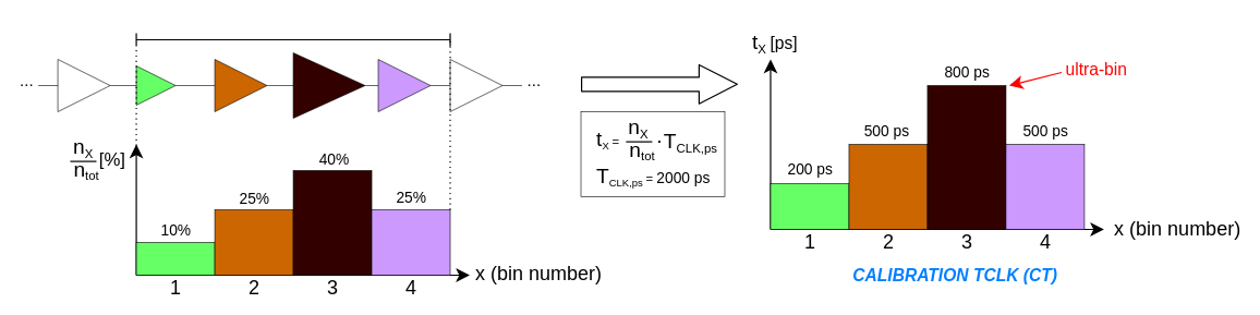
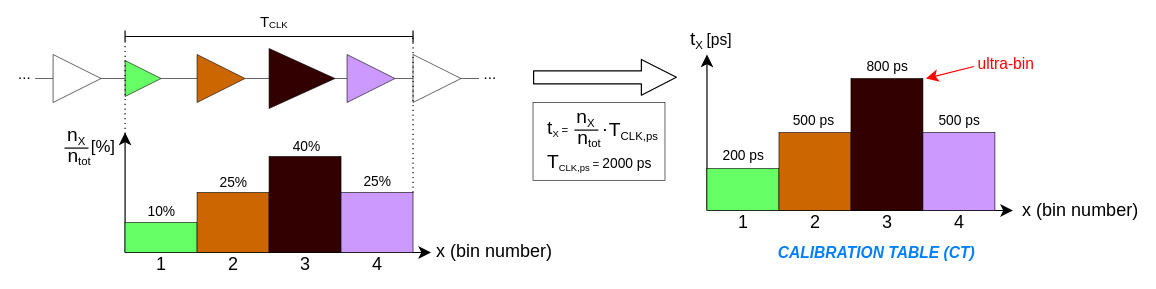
  <mxCell id="0" />
  <mxCell id="1" parent="0" />
  <mxCell id="2" value="" style="triangle;whiteSpace=wrap;html=1;strokeColor=#000000;" parent="1" vertex="1"><mxGeometry x="88" y="90" width="80" height="80" as="geometry" /></mxCell>
  <mxCell id="3" value="" style="triangle;whiteSpace=wrap;html=1;strokeColor=#000000;fillColor=#66FF66;" parent="1" vertex="1"><mxGeometry x="208" y="100" width="60" height="60" as="geometry" /></mxCell>
  <mxCell id="4" value="" style="triangle;whiteSpace=wrap;html=1;fillColor=#CC6600;strokeColor=#000000;" parent="1" vertex="1"><mxGeometry x="328" y="90" width="80" height="80" as="geometry" /></mxCell>
  <mxCell id="5" value="" style="triangle;whiteSpace=wrap;html=1;fillColor=#330000;strokeColor=#000000;" parent="1" vertex="1"><mxGeometry x="448" y="80" width="110" height="100" as="geometry" /></mxCell>
  <mxCell id="6" value="" style="triangle;whiteSpace=wrap;html=1;fillColor=#CC99FF;strokeColor=#000000;" parent="1" vertex="1"><mxGeometry x="578" y="90" width="80" height="80" as="geometry" /></mxCell>
  <mxCell id="7" value="" style="triangle;whiteSpace=wrap;html=1;strokeColor=#000000;" parent="1" vertex="1"><mxGeometry x="688" y="90" width="80" height="80" as="geometry" /></mxCell>
  <mxCell id="8" value="" style="endArrow=none;html=1;strokeWidth=2;" parent="1" edge="1"><mxGeometry width="50" height="50" relative="1" as="geometry"><mxPoint x="208" y="60" as="sourcePoint" /><mxPoint x="688" y="60" as="targetPoint" /></mxGeometry></mxCell>
  <mxCell id="9" value="" style="endArrow=none;html=1;strokeWidth=2;" parent="1" edge="1"><mxGeometry width="50" height="50" relative="1" as="geometry"><mxPoint x="208" y="70" as="sourcePoint" /><mxPoint x="208" y="50" as="targetPoint" /></mxGeometry></mxCell>
  <mxCell id="10" value="" style="endArrow=none;html=1;strokeWidth=2;" parent="1" edge="1"><mxGeometry width="50" height="50" relative="1" as="geometry"><mxPoint x="688" y="70" as="sourcePoint" /><mxPoint x="688" y="50" as="targetPoint" /></mxGeometry></mxCell>
  <mxCell id="11" value="" style="endArrow=none;html=1;exitX=1;exitY=0.5;exitDx=0;exitDy=0;entryX=0;entryY=0.5;entryDx=0;entryDy=0;strokeColor=#000000;" parent="1" source="2" target="3" edge="1"><mxGeometry width="50" height="50" relative="1" as="geometry"><mxPoint x="198" y="90" as="sourcePoint" /><mxPoint x="198" y="70" as="targetPoint" /></mxGeometry></mxCell>
  <mxCell id="12" value="" style="endArrow=none;html=1;exitX=1;exitY=0.5;exitDx=0;exitDy=0;entryX=0;entryY=0.5;entryDx=0;entryDy=0;strokeColor=#000000;" parent="1" source="3" edge="1"><mxGeometry width="50" height="50" relative="1" as="geometry"><mxPoint x="288" y="130" as="sourcePoint" /><mxPoint x="328" y="130" as="targetPoint" /></mxGeometry></mxCell>
  <mxCell id="13" value="" style="endArrow=none;html=1;exitX=1;exitY=0.5;exitDx=0;exitDy=0;entryX=0;entryY=0.5;entryDx=0;entryDy=0;strokeColor=#000000;" parent="1" edge="1"><mxGeometry width="50" height="50" relative="1" as="geometry"><mxPoint x="408" y="130" as="sourcePoint" /><mxPoint x="448" y="130" as="targetPoint" /></mxGeometry></mxCell>
  <mxCell id="14" value="" style="endArrow=none;html=1;exitX=1;exitY=0.5;exitDx=0;exitDy=0;strokeColor=#000000;" parent="1" source="5" edge="1"><mxGeometry width="50" height="50" relative="1" as="geometry"><mxPoint x="568" y="130" as="sourcePoint" /><mxPoint x="578" y="130" as="targetPoint" /></mxGeometry></mxCell>
  <mxCell id="15" value="" style="endArrow=none;html=1;entryX=0;entryY=0.5;entryDx=0;entryDy=0;strokeColor=#000000;" parent="1" edge="1"><mxGeometry width="50" height="50" relative="1" as="geometry"><mxPoint x="658" y="130" as="sourcePoint" /><mxPoint x="688" y="130" as="targetPoint" /></mxGeometry></mxCell>
+ <mxCell id="16" value="&lt;font color=&quot;#000000&quot;&gt;&lt;font style=&quot;font-size: 25px&quot;&gt;T&lt;/font&gt;&lt;sub&gt;&lt;font style=&quot;font-size: 16px&quot;&gt;CLK&lt;/font&gt;&lt;/sub&gt;&lt;/font&gt;" style="text;html=1;resizable=0;autosize=1;align=center;verticalAlign=middle;points=[];fillColor=none;strokeColor=none;rounded=0;" parent="1" vertex="1"><mxGeometry x="426" y="20" width="60" height="30" as="geometry" /></mxCell>
  <mxCell id="17" value="" style="endArrow=none;html=1;fontSize=16;entryX=0;entryY=0.5;entryDx=0;entryDy=0;strokeColor=#000000;" parent="1" target="2" edge="1"><mxGeometry width="50" height="50" relative="1" as="geometry"><mxPoint x="58" y="130" as="sourcePoint" /><mxPoint x="348" y="270" as="targetPoint" /></mxGeometry></mxCell>
  <mxCell id="18" value="" style="endArrow=none;html=1;fontSize=16;entryX=0;entryY=0.5;entryDx=0;entryDy=0;strokeColor=#000000;" parent="1" edge="1"><mxGeometry width="50" height="50" relative="1" as="geometry"><mxPoint x="768" y="130" as="sourcePoint" /><mxPoint x="798" y="130" as="targetPoint" /></mxGeometry></mxCell>
  <mxCell id="19" value="&lt;font style=&quot;font-size: 25px&quot; color=&quot;#000000&quot;&gt;...&lt;/font&gt;" style="text;html=1;resizable=0;autosize=1;align=center;verticalAlign=middle;points=[];fillColor=none;strokeColor=none;rounded=0;fontSize=16;" parent="1" vertex="1"><mxGeometry x="20" y="107" width="40" height="30" as="geometry" /></mxCell>
  <mxCell id="20" value="&lt;font style=&quot;font-size: 25px&quot; color=&quot;#000000&quot;&gt;...&lt;/font&gt;" style="text;html=1;resizable=0;autosize=1;align=center;verticalAlign=middle;points=[];fillColor=none;strokeColor=none;rounded=0;fontSize=16;" parent="1" vertex="1"><mxGeometry x="796" y="107" width="40" height="30" as="geometry" /></mxCell>
  <mxCell id="21" value="" style="endArrow=classic;html=1;fontSize=25;endFill=1;endSize=15;strokeWidth=2;" parent="1" edge="1"><mxGeometry width="50" height="50" relative="1" as="geometry"><mxPoint x="208" y="420" as="sourcePoint" /><mxPoint x="208" y="220" as="targetPoint" /></mxGeometry></mxCell>
  <mxCell id="22" value="" style="endArrow=classic;html=1;fontSize=25;endFill=1;endSize=15;strokeWidth=2;" parent="1" edge="1"><mxGeometry width="50" height="50" relative="1" as="geometry"><mxPoint x="208" y="420" as="sourcePoint" /><mxPoint x="718" y="420" as="targetPoint" /></mxGeometry></mxCell>
  <mxCell id="23" value="&lt;font color=&quot;#000000&quot;&gt;&lt;font style=&quot;font-size: 32px&quot;&gt;n&lt;/font&gt;&lt;sub&gt;&lt;font style=&quot;font-size: 19px&quot;&gt;X&amp;nbsp;&lt;/font&gt;&lt;/sub&gt;&lt;/font&gt;" style="text;html=1;resizable=0;autosize=1;align=center;verticalAlign=middle;points=[];fillColor=none;strokeColor=none;rounded=0;fontSize=25;rotation=0;" parent="1" vertex="1"><mxGeometry x="104" y="200" width="50" height="50" as="geometry" /></mxCell>
  <mxCell id="24" value="&lt;font style=&quot;font-size: 30px&quot; color=&quot;#000000&quot;&gt;x (bin number)&lt;/font&gt;" style="text;html=1;resizable=0;autosize=1;align=center;verticalAlign=middle;points=[];fillColor=none;strokeColor=none;rounded=0;fontSize=25;rotation=0;" parent="1" vertex="1"><mxGeometry x="718" y="397" width="210" height="40" as="geometry" /></mxCell>
  <mxCell id="25" value="" style="rounded=0;whiteSpace=wrap;html=1;fontSize=30;direction=south;fillColor=#66FF66;" parent="1" vertex="1"><mxGeometry x="208" y="370" width="120" height="50" as="geometry" /></mxCell>
  <mxCell id="26" value="" style="rounded=0;whiteSpace=wrap;html=1;fontSize=30;direction=south;fillColor=#CC6600;" parent="1" vertex="1"><mxGeometry x="328" y="320" width="120" height="100" as="geometry" /></mxCell>
  <mxCell id="27" value="" style="rounded=0;whiteSpace=wrap;html=1;fontSize=30;direction=south;fillColor=#330000;" parent="1" vertex="1"><mxGeometry x="448" y="260" width="120" height="160" as="geometry" /></mxCell>
  <mxCell id="28" value="" style="rounded=0;whiteSpace=wrap;html=1;fontSize=30;direction=south;fillColor=#CC99FF;" parent="1" vertex="1"><mxGeometry x="568" y="320" width="120" height="100" as="geometry" /></mxCell>
  <mxCell id="29" value="" style="endArrow=none;dashed=1;html=1;dashPattern=1 3;strokeWidth=2;fontSize=30;" parent="1" edge="1"><mxGeometry width="50" height="50" relative="1" as="geometry"><mxPoint x="208" y="230" as="sourcePoint" /><mxPoint x="208" y="70" as="targetPoint" /></mxGeometry></mxCell>
  <mxCell id="30" value="" style="endArrow=none;dashed=1;html=1;dashPattern=1 3;strokeWidth=2;fontSize=30;exitX=0;exitY=0;exitDx=0;exitDy=0;" parent="1" source="28" edge="1"><mxGeometry width="50" height="50" relative="1" as="geometry"><mxPoint x="688" y="220" as="sourcePoint" /><mxPoint x="688" y="60" as="targetPoint" /></mxGeometry></mxCell>
  <mxCell id="31" value="" style="endArrow=none;html=1;fontSize=30;endSize=15;strokeWidth=2;" parent="1" edge="1"><mxGeometry width="50" height="50" relative="1" as="geometry"><mxPoint x="107" y="246" as="sourcePoint" /><mxPoint x="147" y="246" as="targetPoint" /></mxGeometry></mxCell>
  <mxCell id="32" value="&lt;font color=&quot;#000000&quot;&gt;&lt;font&gt;&lt;span style=&quot;font-size: 32px&quot;&gt;n&lt;/span&gt;&lt;sub&gt;&lt;font style=&quot;font-size: 19px&quot;&gt;tot&lt;/font&gt;&lt;/sub&gt;&lt;/font&gt;&lt;sub&gt;&lt;font style=&quot;font-size: 19px&quot;&gt;&amp;nbsp;&lt;/font&gt;&lt;/sub&gt;&lt;/font&gt;" style="text;html=1;resizable=0;autosize=1;align=center;verticalAlign=middle;points=[];fillColor=none;strokeColor=none;rounded=0;fontSize=25;rotation=0;" parent="1" vertex="1"><mxGeometry x="104" y="234" width="60" height="50" as="geometry" /></mxCell>
  <mxCell id="33" value="&lt;font style=&quot;font-size: 28px&quot; color=&quot;#000000&quot;&gt;[%]&lt;/font&gt;" style="text;html=1;resizable=0;autosize=1;align=center;verticalAlign=middle;points=[];fillColor=none;strokeColor=none;rounded=0;fontSize=25;rotation=0;" parent="1" vertex="1"><mxGeometry x="141" y="223" width="60" height="40" as="geometry" /></mxCell>
  <mxCell id="34" value="" style="shape=flexArrow;endArrow=classic;html=1;fontSize=28;endSize=18.776;strokeWidth=2;endWidth=35.862;width=20.69;" parent="1" edge="1"><mxGeometry width="50" height="50" relative="1" as="geometry"><mxPoint x="888" y="128" as="sourcePoint" /><mxPoint x="1128" y="128" as="targetPoint" /></mxGeometry></mxCell>
  <mxCell id="35" value="" style="rounded=0;whiteSpace=wrap;html=1;fontSize=28;fillColor=none;" parent="1" vertex="1"><mxGeometry x="888" y="170" width="220" height="130" as="geometry" /></mxCell>
  <mxCell id="36" value="&lt;font color=&quot;#000000&quot;&gt;&lt;font style=&quot;font-size: 32px&quot;&gt;n&lt;/font&gt;&lt;sub&gt;&lt;font style=&quot;font-size: 19px&quot;&gt;X&amp;nbsp;&lt;/font&gt;&lt;/sub&gt;&lt;/font&gt;" style="text;html=1;resizable=0;autosize=1;align=center;verticalAlign=middle;points=[];fillColor=none;strokeColor=none;rounded=0;fontSize=25;rotation=0;" parent="1" vertex="1"><mxGeometry x="953" y="170" width="50" height="50" as="geometry" /></mxCell>
  <mxCell id="37" value="&lt;font color=&quot;#000000&quot;&gt;&lt;font&gt;&lt;span style=&quot;font-size: 32px&quot;&gt;n&lt;/span&gt;&lt;sub&gt;&lt;font style=&quot;font-size: 19px&quot;&gt;tot&lt;/font&gt;&lt;/sub&gt;&lt;/font&gt;&lt;sub&gt;&lt;font style=&quot;font-size: 19px&quot;&gt;&amp;nbsp;&lt;/font&gt;&lt;/sub&gt;&lt;/font&gt;" style="text;html=1;resizable=0;autosize=1;align=center;verticalAlign=middle;points=[];fillColor=none;strokeColor=none;rounded=0;fontSize=25;rotation=0;" parent="1" vertex="1"><mxGeometry x="954" y="204" width="60" height="50" as="geometry" /></mxCell>
  <mxCell id="38" value="" style="endArrow=none;html=1;fontSize=30;endSize=15;strokeWidth=2;" parent="1" edge="1"><mxGeometry width="50" height="50" relative="1" as="geometry"><mxPoint x="957" y="216" as="sourcePoint" /><mxPoint x="997" y="216" as="targetPoint" /></mxGeometry></mxCell>
  <mxCell id="39" value="&lt;font color=&quot;#000000&quot;&gt;&lt;font style=&quot;font-size: 32px&quot;&gt;t&lt;/font&gt;&lt;font style=&quot;font-size: 19px&quot;&gt;&lt;sub style=&quot;vertical-align: sub&quot;&gt;X &lt;/sub&gt;=&lt;/font&gt;&lt;/font&gt;" style="text;html=1;resizable=0;autosize=1;align=center;verticalAlign=middle;points=[];fillColor=none;strokeColor=none;rounded=0;fontSize=25;rotation=0;" parent="1" vertex="1"><mxGeometry x="904" y="187" width="50" height="50" as="geometry" /></mxCell>
  <mxCell id="40" value="&lt;font style=&quot;font-size: 32px&quot; color=&quot;#000000&quot;&gt;.&lt;/font&gt;" style="text;html=1;resizable=0;autosize=1;align=center;verticalAlign=middle;points=[];fillColor=none;strokeColor=none;rounded=0;fontSize=28;" parent="1" vertex="1"><mxGeometry x="998" y="187" width="20" height="40" as="geometry" /></mxCell>
  <mxCell id="41" value="&lt;font color=&quot;#000000&quot;&gt;&lt;font style=&quot;font-size: 32px&quot;&gt;T&lt;/font&gt;&lt;sub&gt;&lt;font style=&quot;font-size: 19px&quot;&gt;CLK,ps&amp;nbsp;&lt;/font&gt;&lt;/sub&gt;&lt;/font&gt;" style="text;html=1;resizable=0;autosize=1;align=center;verticalAlign=middle;points=[];fillColor=none;strokeColor=none;rounded=0;fontSize=25;rotation=0;" parent="1" vertex="1"><mxGeometry x="1008" y="191.5" width="100" height="50" as="geometry" /></mxCell>
  <mxCell id="42" value="&lt;font color=&quot;#000000&quot;&gt;&lt;font style=&quot;font-size: 32px&quot;&gt;T&lt;/font&gt;&lt;font style=&quot;font-size: 19px&quot;&gt;&lt;sub&gt;CLK,ps &lt;/sub&gt;= &lt;/font&gt;&lt;font&gt;&lt;font style=&quot;font-size: 23px&quot;&gt;2000 ps&lt;/font&gt;&lt;sub style=&quot;font-size: 19px&quot;&gt;&amp;nbsp;&lt;/sub&gt;&lt;/font&gt;&lt;/font&gt;" style="text;html=1;resizable=0;autosize=1;align=center;verticalAlign=middle;points=[];fillColor=none;strokeColor=none;rounded=0;fontSize=25;rotation=0;" parent="1" vertex="1"><mxGeometry x="906" y="244.5" width="190" height="50" as="geometry" /></mxCell>
  <mxCell id="43" value="" style="endArrow=classic;html=1;fontSize=25;endFill=1;endSize=15;strokeWidth=2;" parent="1" edge="1"><mxGeometry width="50" height="50" relative="1" as="geometry"><mxPoint x="1178" y="350" as="sourcePoint" /><mxPoint x="1178" y="90" as="targetPoint" /></mxGeometry></mxCell>
  <mxCell id="44" value="" style="endArrow=classic;html=1;fontSize=25;endFill=1;endSize=15;strokeWidth=2;" parent="1" edge="1"><mxGeometry width="50" height="50" relative="1" as="geometry"><mxPoint x="1178" y="350" as="sourcePoint" /><mxPoint x="1688" y="350" as="targetPoint" /></mxGeometry></mxCell>
  <mxCell id="45" value="" style="rounded=0;whiteSpace=wrap;html=1;fontSize=30;direction=south;fillColor=#66FF66;" parent="1" vertex="1"><mxGeometry x="1178" y="280" width="120" height="70" as="geometry" /></mxCell>
  <mxCell id="46" value="" style="rounded=0;whiteSpace=wrap;html=1;fontSize=30;direction=south;fillColor=#CC6600;" parent="1" vertex="1"><mxGeometry x="1298" y="220" width="120" height="130" as="geometry" /></mxCell>
  <mxCell id="47" value="" style="rounded=0;whiteSpace=wrap;html=1;fontSize=30;direction=south;fillColor=#330000;" parent="1" vertex="1"><mxGeometry x="1418" y="130" width="120" height="220" as="geometry" /></mxCell>
  <mxCell id="48" value="" style="rounded=0;whiteSpace=wrap;html=1;fontSize=30;direction=south;fillColor=#CC99FF;" parent="1" vertex="1"><mxGeometry x="1538" y="220" width="120" height="130" as="geometry" /></mxCell>
  <mxCell id="49" value="&lt;font style=&quot;font-size: 30px&quot; color=&quot;#000000&quot;&gt;1&lt;/font&gt;" style="text;html=1;resizable=0;autosize=1;align=center;verticalAlign=middle;points=[];fillColor=none;strokeColor=none;rounded=0;fontSize=25;rotation=0;" parent="1" vertex="1"><mxGeometry x="253" y="419" width="30" height="40" as="geometry" /></mxCell>
  <mxCell id="50" value="&lt;font style=&quot;font-size: 30px&quot; color=&quot;#000000&quot;&gt;2&lt;/font&gt;" style="text;html=1;resizable=0;autosize=1;align=center;verticalAlign=middle;points=[];fillColor=none;strokeColor=none;rounded=0;fontSize=25;rotation=0;" parent="1" vertex="1"><mxGeometry x="373" y="419" width="30" height="40" as="geometry" /></mxCell>
  <mxCell id="51" value="&lt;font style=&quot;font-size: 30px&quot; color=&quot;#000000&quot;&gt;3&lt;/font&gt;" style="text;html=1;resizable=0;autosize=1;align=center;verticalAlign=middle;points=[];fillColor=none;strokeColor=none;rounded=0;fontSize=25;rotation=0;" parent="1" vertex="1"><mxGeometry x="493" y="419" width="30" height="40" as="geometry" /></mxCell>
  <mxCell id="52" value="&lt;font style=&quot;font-size: 30px&quot; color=&quot;#000000&quot;&gt;4&lt;/font&gt;" style="text;html=1;resizable=0;autosize=1;align=center;verticalAlign=middle;points=[];fillColor=none;strokeColor=none;rounded=0;fontSize=25;rotation=0;" parent="1" vertex="1"><mxGeometry x="613" y="419" width="30" height="40" as="geometry" /></mxCell>
  <mxCell id="53" value="&lt;font style=&quot;font-size: 30px&quot; color=&quot;#000000&quot;&gt;1&lt;/font&gt;" style="text;html=1;resizable=0;autosize=1;align=center;verticalAlign=middle;points=[];fillColor=none;strokeColor=none;rounded=0;fontSize=25;rotation=0;" parent="1" vertex="1"><mxGeometry x="1223" y="349" width="30" height="40" as="geometry" /></mxCell>
  <mxCell id="54" value="&lt;font style=&quot;font-size: 30px&quot; color=&quot;#000000&quot;&gt;2&lt;/font&gt;" style="text;html=1;resizable=0;autosize=1;align=center;verticalAlign=middle;points=[];fillColor=none;strokeColor=none;rounded=0;fontSize=25;rotation=0;" parent="1" vertex="1"><mxGeometry x="1343" y="349" width="30" height="40" as="geometry" /></mxCell>
  <mxCell id="55" value="&lt;font style=&quot;font-size: 30px&quot; color=&quot;#000000&quot;&gt;3&lt;/font&gt;" style="text;html=1;resizable=0;autosize=1;align=center;verticalAlign=middle;points=[];fillColor=none;strokeColor=none;rounded=0;fontSize=25;rotation=0;" parent="1" vertex="1"><mxGeometry x="1463" y="349" width="30" height="40" as="geometry" /></mxCell>
  <mxCell id="56" value="&lt;font style=&quot;font-size: 30px&quot; color=&quot;#000000&quot;&gt;4&lt;/font&gt;" style="text;html=1;resizable=0;autosize=1;align=center;verticalAlign=middle;points=[];fillColor=none;strokeColor=none;rounded=0;fontSize=25;rotation=0;" parent="1" vertex="1"><mxGeometry x="1583" y="349" width="30" height="40" as="geometry" /></mxCell>
  <mxCell id="57" value="&lt;font color=&quot;#000000&quot;&gt;&lt;font style=&quot;font-size: 32px&quot;&gt;t&lt;/font&gt;&lt;sub&gt;&lt;font style=&quot;font-size: 19px&quot;&gt;X&amp;nbsp;&lt;/font&gt;&lt;/sub&gt;&lt;/font&gt;" style="text;html=1;resizable=0;autosize=1;align=center;verticalAlign=middle;points=[];fillColor=none;strokeColor=none;rounded=0;fontSize=25;rotation=0;" parent="1" vertex="1"><mxGeometry x="1143" y="40" width="40" height="50" as="geometry" /></mxCell>
  <mxCell id="58" value="&lt;font style=&quot;font-size: 26px&quot; color=&quot;#000000&quot;&gt;[ps]&lt;/font&gt;" style="text;html=1;resizable=0;autosize=1;align=center;verticalAlign=middle;points=[];fillColor=none;strokeColor=none;rounded=0;fontSize=25;rotation=0;" parent="1" vertex="1"><mxGeometry x="1168" y="46" width="60" height="40" as="geometry" /></mxCell>
- <mxCell id="59" value="&lt;i&gt;&lt;b&gt;&lt;font color=&quot;#007fff&quot;&gt;CALIBRATION TCLK (CT)&lt;/font&gt;&lt;/b&gt;&lt;/i&gt;" style="text;html=1;resizable=0;autosize=1;align=center;verticalAlign=middle;points=[];fillColor=none;strokeColor=none;rounded=0;fontSize=26;" parent="1" vertex="1"><mxGeometry x="1290" y="400" width="340" height="40" as="geometry" /></mxCell>
+ <mxCell id="59" value="&lt;i&gt;&lt;b&gt;&lt;font color=&quot;#007fff&quot;&gt;CALIBRATION TABLE (CT)&lt;/font&gt;&lt;/b&gt;&lt;/i&gt;" style="text;html=1;resizable=0;autosize=1;align=center;verticalAlign=middle;points=[];fillColor=none;strokeColor=none;rounded=0;fontSize=26;" parent="1" vertex="1"><mxGeometry x="1290" y="400" width="340" height="40" as="geometry" /></mxCell>
  <mxCell id="60" value="&lt;font color=&quot;#000000&quot;&gt;&lt;font style=&quot;font-size: 23px&quot;&gt;200 ps&lt;/font&gt;&lt;sub style=&quot;font-size: 19px&quot;&gt;&amp;nbsp;&lt;/sub&gt;&lt;/font&gt;" style="text;html=1;resizable=0;autosize=1;align=center;verticalAlign=middle;points=[];fillColor=none;strokeColor=none;rounded=0;fontSize=25;rotation=0;" parent="1" vertex="1"><mxGeometry x="1196" y="239.5" width="90" height="40" as="geometry" /></mxCell>
  <mxCell id="61" value="&lt;font color=&quot;#000000&quot;&gt;&lt;font style=&quot;font-size: 23px&quot;&gt;500 ps&lt;/font&gt;&lt;sub style=&quot;font-size: 19px&quot;&gt;&amp;nbsp;&lt;/sub&gt;&lt;/font&gt;" style="text;html=1;resizable=0;autosize=1;align=center;verticalAlign=middle;points=[];fillColor=none;strokeColor=none;rounded=0;fontSize=25;rotation=0;" parent="1" vertex="1"><mxGeometry x="1313" y="180.5" width="90" height="40" as="geometry" /></mxCell>
  <mxCell id="62" value="&lt;font color=&quot;#000000&quot;&gt;&lt;font style=&quot;font-size: 23px&quot;&gt;500 ps&lt;/font&gt;&lt;sub style=&quot;font-size: 19px&quot;&gt;&amp;nbsp;&lt;/sub&gt;&lt;/font&gt;" style="text;html=1;resizable=0;autosize=1;align=center;verticalAlign=middle;points=[];fillColor=none;strokeColor=none;rounded=0;fontSize=25;rotation=0;" parent="1" vertex="1"><mxGeometry x="1556" y="180.5" width="90" height="40" as="geometry" /></mxCell>
  <mxCell id="63" value="&lt;font color=&quot;#000000&quot;&gt;&lt;font style=&quot;font-size: 23px&quot;&gt;800 ps&lt;/font&gt;&lt;sub style=&quot;font-size: 19px&quot;&gt;&amp;nbsp;&lt;/sub&gt;&lt;/font&gt;" style="text;html=1;resizable=0;autosize=1;align=center;verticalAlign=middle;points=[];fillColor=none;strokeColor=none;rounded=0;fontSize=25;rotation=0;" parent="1" vertex="1"><mxGeometry x="1436" y="90.5" width="90" height="40" as="geometry" /></mxCell>
  <mxCell id="64" value="" style="endArrow=classic;html=1;fontSize=26;endSize=15;strokeWidth=2;entryX=0;entryY=0;entryDx=0;entryDy=0;strokeColor=#FF0000;" parent="1" edge="1"><mxGeometry width="50" height="50" relative="1" as="geometry"><mxPoint x="1623" y="110" as="sourcePoint" /><mxPoint x="1543" y="130" as="targetPoint" /></mxGeometry></mxCell>
  <mxCell id="65" value="&lt;font style=&quot;font-size: 26px&quot; color=&quot;#ff0000&quot;&gt;ultra-bin&lt;/font&gt;" style="text;html=1;resizable=0;autosize=1;align=center;verticalAlign=middle;points=[];fillColor=none;strokeColor=none;rounded=0;fontSize=25;rotation=0;" parent="1" vertex="1"><mxGeometry x="1621" y="85" width="110" height="40" as="geometry" /></mxCell>
  <mxCell id="66" value="&lt;font color=&quot;#000000&quot;&gt;&lt;font style=&quot;font-size: 23px&quot;&gt;10%&lt;/font&gt;&lt;sub style=&quot;font-size: 19px&quot;&gt;&amp;nbsp;&lt;/sub&gt;&lt;/font&gt;" style="text;html=1;resizable=0;autosize=1;align=center;verticalAlign=middle;points=[];fillColor=none;strokeColor=none;rounded=0;fontSize=25;rotation=0;" parent="1" vertex="1"><mxGeometry x="236" y="332.5" width="70" height="40" as="geometry" /></mxCell>
  <mxCell id="67" value="&lt;font color=&quot;#000000&quot;&gt;&lt;font style=&quot;font-size: 23px&quot;&gt;25%&lt;/font&gt;&lt;sub style=&quot;font-size: 19px&quot;&gt;&amp;nbsp;&lt;/sub&gt;&lt;/font&gt;" style="text;html=1;resizable=0;autosize=1;align=center;verticalAlign=middle;points=[];fillColor=none;strokeColor=none;rounded=0;fontSize=25;rotation=0;" parent="1" vertex="1"><mxGeometry x="356" y="283.5" width="70" height="40" as="geometry" /></mxCell>
  <mxCell id="68" value="&lt;font color=&quot;#000000&quot;&gt;&lt;font style=&quot;font-size: 23px&quot;&gt;25%&lt;/font&gt;&lt;sub style=&quot;font-size: 19px&quot;&gt;&amp;nbsp;&lt;/sub&gt;&lt;/font&gt;" style="text;html=1;resizable=0;autosize=1;align=center;verticalAlign=middle;points=[];fillColor=none;strokeColor=none;rounded=0;fontSize=25;rotation=0;" parent="1" vertex="1"><mxGeometry x="596" y="282.5" width="70" height="40" as="geometry" /></mxCell>
  <mxCell id="69" value="&lt;font color=&quot;#000000&quot;&gt;&lt;font style=&quot;font-size: 23px&quot;&gt;40%&lt;/font&gt;&lt;sub style=&quot;font-size: 19px&quot;&gt;&amp;nbsp;&lt;/sub&gt;&lt;/font&gt;" style="text;html=1;resizable=0;autosize=1;align=center;verticalAlign=middle;points=[];fillColor=none;strokeColor=none;rounded=0;fontSize=25;rotation=0;" parent="1" vertex="1"><mxGeometry x="478" y="223.5" width="70" height="40" as="geometry" /></mxCell>
  <mxCell id="70" value="&lt;font style=&quot;font-size: 30px&quot; color=&quot;#000000&quot;&gt;x (bin number)&lt;/font&gt;" style="text;html=1;resizable=0;autosize=1;align=center;verticalAlign=middle;points=[];fillColor=none;strokeColor=none;rounded=0;fontSize=25;rotation=0;" vertex="1" parent="1"><mxGeometry x="1695" y="328" width="210" height="40" as="geometry" /></mxCell>
